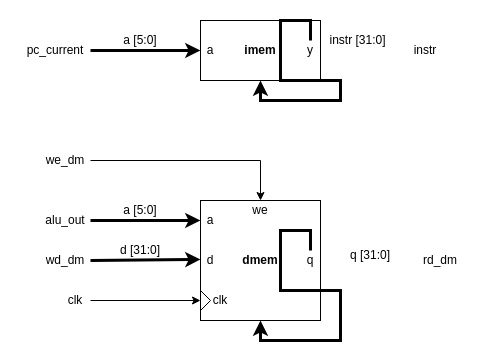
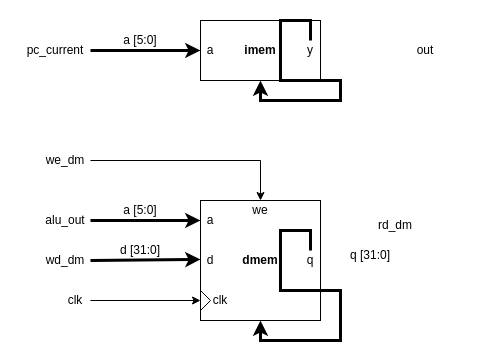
  <mxCell id="0" />
  <mxCell id="1" parent="0" />
  <mxCell id="2" value="&lt;b&gt;dmem&lt;/b&gt;" style="rounded=0;whiteSpace=wrap;html=1;" parent="1" vertex="1"><mxGeometry x="200" y="200" width="120" height="120" as="geometry" /></mxCell>
  <mxCell id="3" value="clk" style="text;html=1;strokeColor=none;fillColor=none;align=center;verticalAlign=middle;whiteSpace=wrap;rounded=0;" parent="1" vertex="1"><mxGeometry x="210" y="290" width="20" height="20" as="geometry" /></mxCell>
  <mxCell id="4" value="" style="triangle;whiteSpace=wrap;html=1;" parent="1" vertex="1"><mxGeometry x="200" y="290" width="10" height="20" as="geometry" /></mxCell>
  <mxCell id="5" value="we" style="text;html=1;strokeColor=none;fillColor=none;align=center;verticalAlign=middle;whiteSpace=wrap;rounded=0;" parent="1" vertex="1"><mxGeometry x="245" y="200" width="30" height="20" as="geometry" /></mxCell>
  <mxCell id="6" value="a" style="text;html=1;strokeColor=none;fillColor=none;align=center;verticalAlign=middle;whiteSpace=wrap;rounded=0;" parent="1" vertex="1"><mxGeometry x="200" y="210" width="20" height="20" as="geometry" /></mxCell>
  <mxCell id="7" value="d" style="text;html=1;strokeColor=none;fillColor=none;align=center;verticalAlign=middle;whiteSpace=wrap;rounded=0;" parent="1" vertex="1"><mxGeometry x="200" y="250" width="20" height="20" as="geometry" /></mxCell>
  <mxCell id="8" value="" style="edgeStyle=orthogonalEdgeStyle;rounded=0;orthogonalLoop=1;jettySize=auto;html=1;strokeWidth=3;" parent="1" source="9" target="2" edge="1"><mxGeometry relative="1" as="geometry" /></mxCell>
  <mxCell id="9" value="q" style="text;html=1;strokeColor=none;fillColor=none;align=center;verticalAlign=middle;whiteSpace=wrap;rounded=0;" parent="1" vertex="1"><mxGeometry x="300" y="250" width="20" height="20" as="geometry" /></mxCell>
- <mxCell id="10" value="rd_dm" style="text;html=1;strokeColor=none;fillColor=none;align=center;verticalAlign=middle;whiteSpace=wrap;rounded=0;strokeWidth=3;" parent="1" vertex="1"><mxGeometry x="420" y="250" width="40" height="20" as="geometry" /></mxCell>
+ <mxCell id="10" value="rd_dm" style="text;html=1;strokeColor=none;fillColor=none;align=center;verticalAlign=middle;whiteSpace=wrap;rounded=0;strokeWidth=3;" parent="1" vertex="1"><mxGeometry x="375" y="215" width="40" height="20" as="geometry" /></mxCell>
  <mxCell id="11" value="" style="endArrow=classic;html=1;entryX=0;entryY=0.5;entryDx=0;entryDy=0;strokeWidth=3;exitX=1;exitY=0.5;exitDx=0;exitDy=0;" parent="1" source="16" target="6" edge="1"><mxGeometry width="50" height="50" relative="1" as="geometry"><mxPoint x="90" y="220" as="sourcePoint" /><mxPoint x="170" y="240" as="targetPoint" /></mxGeometry></mxCell>
  <mxCell id="12" value="" style="endArrow=classic;html=1;entryX=0;entryY=0.5;entryDx=0;entryDy=0;strokeWidth=3;exitX=1;exitY=0.5;exitDx=0;exitDy=0;" parent="1" source="15" edge="1"><mxGeometry width="50" height="50" relative="1" as="geometry"><mxPoint x="90" y="259" as="sourcePoint" /><mxPoint x="200" y="259" as="targetPoint" /></mxGeometry></mxCell>
  <mxCell id="13" value="" style="endArrow=classic;html=1;strokeWidth=1;entryX=0;entryY=0.5;entryDx=0;entryDy=0;exitX=1;exitY=0.5;exitDx=0;exitDy=0;" parent="1" source="14" target="4" edge="1"><mxGeometry width="50" height="50" relative="1" as="geometry"><mxPoint x="90" y="300" as="sourcePoint" /><mxPoint x="130" y="340" as="targetPoint" /></mxGeometry></mxCell>
  <mxCell id="14" value="clk" style="text;html=1;strokeColor=none;fillColor=none;align=center;verticalAlign=middle;whiteSpace=wrap;rounded=0;" parent="1" vertex="1"><mxGeometry x="60" y="290" width="30" height="20" as="geometry" /></mxCell>
  <mxCell id="15" value="wd_dm" style="text;html=1;strokeColor=none;fillColor=none;align=center;verticalAlign=middle;whiteSpace=wrap;rounded=0;" parent="1" vertex="1"><mxGeometry x="40" y="250" width="50" height="20" as="geometry" /></mxCell>
  <mxCell id="16" value="alu_out" style="text;html=1;strokeColor=none;fillColor=none;align=center;verticalAlign=middle;whiteSpace=wrap;rounded=0;" parent="1" vertex="1"><mxGeometry x="40" y="210" width="50" height="20" as="geometry" /></mxCell>
  <mxCell id="17" value="a [5:0]" style="text;html=1;strokeColor=none;fillColor=none;align=center;verticalAlign=middle;whiteSpace=wrap;rounded=0;" parent="1" vertex="1"><mxGeometry x="95" y="200" width="90" height="20" as="geometry" /></mxCell>
  <mxCell id="18" value="d [31:0]" style="text;html=1;strokeColor=none;fillColor=none;align=center;verticalAlign=middle;whiteSpace=wrap;rounded=0;" parent="1" vertex="1"><mxGeometry x="100" y="240" width="80" height="20" as="geometry" /></mxCell>
  <mxCell id="19" value="q [31:0]" style="text;html=1;strokeColor=none;fillColor=none;align=center;verticalAlign=middle;whiteSpace=wrap;rounded=0;strokeWidth=3;" parent="1" vertex="1"><mxGeometry x="330" y="245" width="80" height="20" as="geometry" /></mxCell>
  <mxCell id="20" value="" style="endArrow=classic;html=1;strokeWidth=1;entryX=0.5;entryY=0;entryDx=0;entryDy=0;exitX=1;exitY=0.5;exitDx=0;exitDy=0;rounded=0;" parent="1" source="21" target="5" edge="1"><mxGeometry width="50" height="50" relative="1" as="geometry"><mxPoint x="70" y="160" as="sourcePoint" /><mxPoint x="100" y="340" as="targetPoint" /><Array as="points"><mxPoint x="260" y="160" /></Array></mxGeometry></mxCell>
  <mxCell id="21" value="we_dm" style="text;html=1;strokeColor=none;fillColor=none;align=center;verticalAlign=middle;whiteSpace=wrap;rounded=0;" parent="1" vertex="1"><mxGeometry x="40" y="150" width="50" height="20" as="geometry" /></mxCell>
  <mxCell id="22" value="&lt;b&gt;imem&lt;/b&gt;" style="rounded=0;whiteSpace=wrap;html=1;strokeWidth=1;" parent="1" vertex="1"><mxGeometry x="200" y="20" width="120" height="60" as="geometry" /></mxCell>
  <mxCell id="23" value="a" style="text;html=1;strokeColor=none;fillColor=none;align=center;verticalAlign=middle;whiteSpace=wrap;rounded=0;" parent="1" vertex="1"><mxGeometry x="200" y="40" width="20" height="20" as="geometry" /></mxCell>
  <mxCell id="24" value="" style="edgeStyle=orthogonalEdgeStyle;rounded=0;orthogonalLoop=1;jettySize=auto;html=1;strokeWidth=3;" parent="1" source="25" target="22" edge="1"><mxGeometry relative="1" as="geometry" /></mxCell>
  <mxCell id="25" value="y" style="text;html=1;strokeColor=none;fillColor=none;align=center;verticalAlign=middle;whiteSpace=wrap;rounded=0;" parent="1" vertex="1"><mxGeometry x="300" y="40" width="20" height="20" as="geometry" /></mxCell>
- <mxCell id="26" value="instr" style="text;html=1;strokeColor=none;fillColor=none;align=center;verticalAlign=middle;whiteSpace=wrap;rounded=0;" parent="1" vertex="1"><mxGeometry x="410" y="40" width="30" height="20" as="geometry" /></mxCell>
+ <mxCell id="26" value="out" style="text;html=1;strokeColor=none;fillColor=none;align=center;verticalAlign=middle;whiteSpace=wrap;rounded=0;" parent="1" vertex="1"><mxGeometry x="410" y="40" width="30" height="20" as="geometry" /></mxCell>
  <mxCell id="27" value="pc_current" style="text;html=1;strokeColor=none;fillColor=none;align=center;verticalAlign=middle;whiteSpace=wrap;rounded=0;" parent="1" vertex="1"><mxGeometry x="20" y="40" width="70" height="20" as="geometry" /></mxCell>
  <mxCell id="28" value="" style="endArrow=classic;html=1;strokeWidth=3;entryX=0;entryY=0.5;entryDx=0;entryDy=0;exitX=1;exitY=0.5;exitDx=0;exitDy=0;" parent="1" source="27" target="23" edge="1"><mxGeometry width="50" height="50" relative="1" as="geometry"><mxPoint x="40" y="410" as="sourcePoint" /><mxPoint x="90" y="360" as="targetPoint" /></mxGeometry></mxCell>
  <mxCell id="29" value="a [5:0]" style="text;html=1;strokeColor=none;fillColor=none;align=center;verticalAlign=middle;whiteSpace=wrap;rounded=0;" parent="1" vertex="1"><mxGeometry x="95" y="30" width="90" height="20" as="geometry" /></mxCell>
- <mxCell id="30" value="instr [31:0]" style="text;html=1;strokeColor=none;fillColor=none;align=center;verticalAlign=middle;whiteSpace=wrap;rounded=0;" parent="1" vertex="1"><mxGeometry x="325" y="30" width="65" height="20" as="geometry" /></mxCell>
